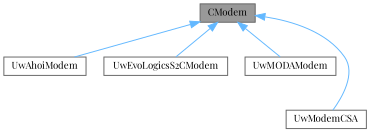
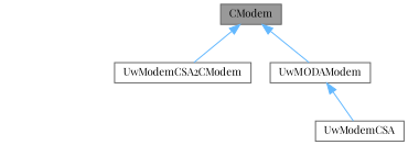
  digraph {
    fontname="Playfair Display"
    node [color=gray40 fillcolor=white fontname="Playfair Display" fontsize=10 shape=box style=filled]
    edge [color=steelblue1 dir=back fontname="Playfair Display" fontsize=10 labelfontname=Helvetica labelfontsize=10 style=solid]
    n1 [fillcolor=grey60 fontcolor=black height=0.2 label=CModem width=0.4]
-   n2 [height=0.2 label=UwAhoiModem width=0.4]
-   n3 [height=0.2 label=UwEvoLogicsS2CModem width=0.4]
+   n3 [height=0.2 label=UwModemCSA2CModem width=0.4]
    n4 [height=0.2 label=UwMODAModem width=0.4]
    n5 [height=0.2 label=UwModemCSA width=0.4]
-   n1 -> n2
    n1 -> n3
    n1 -> n4
-   n1 -> n5
+   n4 -> n5
  }
